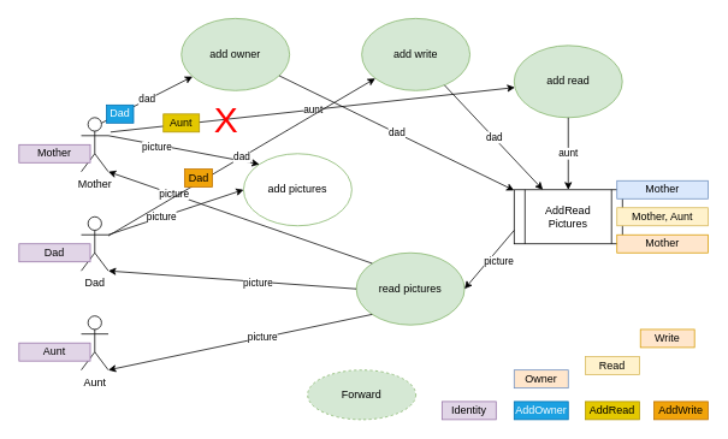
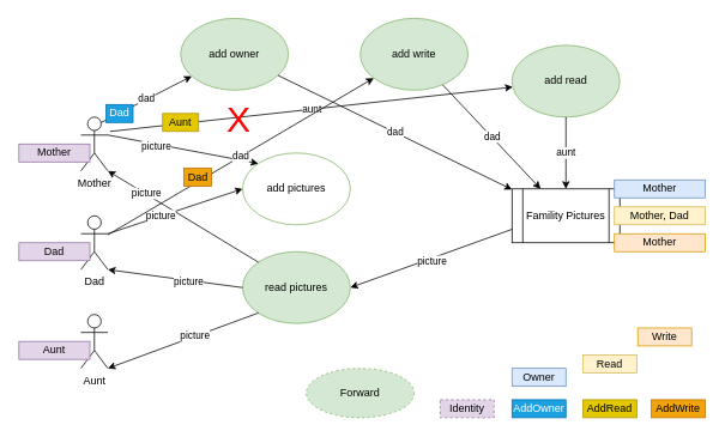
  <mxCell id="0" />
  <mxCell id="1" parent="0" />
  <mxCell id="2" value="Dad" style="shape=umlActor;verticalLabelPosition=bottom;verticalAlign=top;html=1;outlineConnect=0;" parent="1" vertex="1"><mxGeometry x="89" y="240" width="30" height="60" as="geometry" /></mxCell>
- <mxCell id="3" value="AddRead Pictures" style="shape=process;whiteSpace=wrap;html=1;backgroundOutline=1;" parent="1" vertex="1"><mxGeometry x="569" y="210" width="120" height="60" as="geometry" /></mxCell>
+ <mxCell id="3" value="Famility Pictures" style="shape=process;whiteSpace=wrap;html=1;backgroundOutline=1;" parent="1" vertex="1"><mxGeometry x="569" y="210" width="120" height="60" as="geometry" /></mxCell>
  <mxCell id="4" value="Mother" style="shape=umlActor;verticalLabelPosition=bottom;verticalAlign=top;html=1;outlineConnect=0;" parent="1" vertex="1"><mxGeometry x="89" y="130" width="30" height="60" as="geometry" /></mxCell>
  <mxCell id="5" value="add pictures" style="ellipse;whiteSpace=wrap;html=1;fillColor=#ffffff;strokeColor=#82b366;" parent="1" vertex="1"><mxGeometry x="269" y="170" width="120" height="80" as="geometry" /></mxCell>
- <mxCell id="6" value="read pictures" style="ellipse;whiteSpace=wrap;html=1;fillColor=#d5e8d4;strokeColor=#82b366;" parent="1" vertex="1"><mxGeometry x="394" y="280" width="120" height="80" as="geometry" /></mxCell>
+ <mxCell id="6" value="read pictures" style="ellipse;whiteSpace=wrap;html=1;fillColor=#d5e8d4;strokeColor=#82b366;" parent="1" vertex="1"><mxGeometry x="269" y="280" width="120" height="80" as="geometry" /></mxCell>
  <mxCell id="7" value="Mother" style="rounded=0;whiteSpace=wrap;html=1;align=center;fillColor=#e1d5e7;strokeColor=#9673a6;" parent="1" vertex="1"><mxGeometry x="20" y="160" width="79" height="20" as="geometry" /></mxCell>
  <mxCell id="8" value="Dad" style="rounded=0;whiteSpace=wrap;html=1;align=center;fillColor=#e1d5e7;strokeColor=#9673a6;" parent="1" vertex="1"><mxGeometry x="20" y="270" width="79" height="20" as="geometry" /></mxCell>
  <mxCell id="9" value="Aunt" style="shape=umlActor;verticalLabelPosition=bottom;verticalAlign=top;html=1;outlineConnect=0;" parent="1" vertex="1"><mxGeometry x="89" y="350" width="30" height="60" as="geometry" /></mxCell>
  <mxCell id="10" value="Aunt" style="rounded=0;whiteSpace=wrap;html=1;align=center;fillColor=#e1d5e7;strokeColor=#9673a6;" parent="1" vertex="1"><mxGeometry x="20" y="380" width="79" height="20" as="geometry" /></mxCell>
  <mxCell id="11" value="" style="endArrow=classic;html=1;entryX=1;entryY=1;entryDx=0;entryDy=0;entryPerimeter=0;exitX=0;exitY=0;exitDx=0;exitDy=0;" parent="1" source="6" target="4" edge="1"><mxGeometry width="50" height="50" relative="1" as="geometry"><mxPoint x="209" y="100" as="sourcePoint" /><mxPoint x="469" y="400" as="targetPoint" /></mxGeometry></mxCell>
  <mxCell id="12" value="picture" style="edgeLabel;html=1;align=center;verticalAlign=middle;resizable=0;points=[];" parent="11" vertex="1" connectable="0"><mxGeometry x="0.503" y="-1" relative="1" as="geometry"><mxPoint as="offset" /></mxGeometry></mxCell>
  <mxCell id="13" value="" style="endArrow=classic;html=1;exitX=0;exitY=0.5;exitDx=0;exitDy=0;entryX=1;entryY=1;entryDx=0;entryDy=0;entryPerimeter=0;" parent="1" source="6" target="2" edge="1"><mxGeometry width="50" height="50" relative="1" as="geometry"><mxPoint x="119" y="150" as="sourcePoint" /><mxPoint x="189" y="200" as="targetPoint" /></mxGeometry></mxCell>
  <mxCell id="14" value="picture" style="edgeLabel;html=1;align=center;verticalAlign=middle;resizable=0;points=[];" parent="13" vertex="1" connectable="0"><mxGeometry x="-0.199" y="1" relative="1" as="geometry"><mxPoint as="offset" /></mxGeometry></mxCell>
  <mxCell id="15" value="" style="endArrow=classic;html=1;exitX=0;exitY=0.75;exitDx=0;exitDy=0;entryX=1;entryY=0.5;entryDx=0;entryDy=0;" parent="1" source="3" target="6" edge="1"><mxGeometry width="50" height="50" relative="1" as="geometry"><mxPoint x="296.574" y="218.284" as="sourcePoint" /><mxPoint x="119" y="260" as="targetPoint" /></mxGeometry></mxCell>
  <mxCell id="16" value="picture" style="edgeLabel;html=1;align=center;verticalAlign=middle;resizable=0;points=[];" parent="15" vertex="1" connectable="0"><mxGeometry x="0.118" y="4" relative="1" as="geometry"><mxPoint x="10.28" y="-5.1" as="offset" /></mxGeometry></mxCell>
  <mxCell id="17" value="" style="endArrow=classic;html=1;entryX=1;entryY=1;entryDx=0;entryDy=0;exitX=0;exitY=1;exitDx=0;exitDy=0;entryPerimeter=0;" parent="1" source="6" target="9" edge="1"><mxGeometry width="50" height="50" relative="1" as="geometry"><mxPoint x="419" y="400" as="sourcePoint" /><mxPoint x="579" y="225" as="targetPoint" /></mxGeometry></mxCell>
  <mxCell id="18" value="picture" style="edgeLabel;html=1;align=center;verticalAlign=middle;resizable=0;points=[];" parent="17" vertex="1" connectable="0"><mxGeometry x="-0.161" y="-1" relative="1" as="geometry"><mxPoint as="offset" /></mxGeometry></mxCell>
  <mxCell id="19" value="" style="endArrow=classic;html=1;entryX=0;entryY=0;entryDx=0;entryDy=0;exitX=1;exitY=0.333;exitDx=0;exitDy=0;exitPerimeter=0;" parent="1" source="4" target="5" edge="1"><mxGeometry width="50" height="50" relative="1" as="geometry"><mxPoint x="239" y="100" as="sourcePoint" /><mxPoint x="119" y="150" as="targetPoint" /></mxGeometry></mxCell>
  <mxCell id="20" value="picture" style="edgeLabel;html=1;align=center;verticalAlign=middle;resizable=0;points=[];" parent="19" vertex="1" connectable="0"><mxGeometry x="-0.354" y="-2" relative="1" as="geometry"><mxPoint as="offset" /></mxGeometry></mxCell>
  <mxCell id="21" value="" style="endArrow=classic;html=1;exitX=1;exitY=0.333;exitDx=0;exitDy=0;entryX=0;entryY=0.5;entryDx=0;entryDy=0;exitPerimeter=0;" parent="1" source="2" target="5" edge="1"><mxGeometry width="50" height="50" relative="1" as="geometry"><mxPoint x="279" y="260" as="sourcePoint" /><mxPoint x="119" y="300" as="targetPoint" /></mxGeometry></mxCell>
  <mxCell id="22" value="picture" style="edgeLabel;html=1;align=center;verticalAlign=middle;resizable=0;points=[];" parent="21" vertex="1" connectable="0"><mxGeometry x="-0.222" y="1" relative="1" as="geometry"><mxPoint as="offset" /></mxGeometry></mxCell>
  <mxCell id="23" value="Forward" style="ellipse;whiteSpace=wrap;html=1;fillColor=#d5e8d4;strokeColor=#82b366;dashed=1;" parent="1" vertex="1"><mxGeometry x="340" y="410" width="120" height="55" as="geometry" /></mxCell>
- <mxCell id="24" value="Identity" style="rounded=0;whiteSpace=wrap;html=1;align=center;fillColor=#e1d5e7;strokeColor=#9673a6;" parent="1" vertex="1"><mxGeometry x="489" y="445" width="60" height="20" as="geometry" /></mxCell>
- <mxCell id="25" value="Owner" style="rounded=0;whiteSpace=wrap;html=1;align=center;fillColor=#ffe6cc;strokeColor=#6c8ebf;" parent="1" vertex="1"><mxGeometry x="569" y="410" width="60" height="20" as="geometry" /></mxCell>
+ <mxCell id="24" value="Identity" style="rounded=0;whiteSpace=wrap;html=1;align=center;fillColor=#e1d5e7;strokeColor=#9673a6;dashed=1;" parent="1" vertex="1"><mxGeometry x="489" y="445" width="60" height="20" as="geometry" /></mxCell>
+ <mxCell id="25" value="Owner" style="rounded=0;whiteSpace=wrap;html=1;align=center;fillColor=#dae8fc;strokeColor=#6c8ebf;" parent="1" vertex="1"><mxGeometry x="569" y="410" width="60" height="20" as="geometry" /></mxCell>
  <mxCell id="26" value="Read" style="rounded=0;whiteSpace=wrap;html=1;align=center;fillColor=#fff2cc;strokeColor=#d6b656;" parent="1" vertex="1"><mxGeometry x="648" y="395" width="60" height="20" as="geometry" /></mxCell>
  <mxCell id="27" value="Write" style="rounded=0;whiteSpace=wrap;html=1;align=center;fillColor=#ffe6cc;strokeColor=#d79b00;" parent="1" vertex="1"><mxGeometry x="709" y="365" width="60" height="20" as="geometry" /></mxCell>
  <mxCell id="28" value="Mother" style="rounded=0;whiteSpace=wrap;html=1;align=center;fillColor=#dae8fc;strokeColor=#6c8ebf;" parent="1" vertex="1"><mxGeometry x="683" y="200" width="101" height="20" as="geometry" /></mxCell>
- <mxCell id="29" value="Mother, Aunt" style="rounded=0;whiteSpace=wrap;html=1;align=center;fillColor=#fff2cc;strokeColor=#d6b656;" parent="1" vertex="1"><mxGeometry x="683" y="230" width="101" height="20" as="geometry" /></mxCell>
+ <mxCell id="29" value="Mother, Dad" style="rounded=0;whiteSpace=wrap;html=1;align=center;fillColor=#fff2cc;strokeColor=#d6b656;" parent="1" vertex="1"><mxGeometry x="683" y="230" width="101" height="20" as="geometry" /></mxCell>
  <mxCell id="30" value="Mother" style="rounded=0;whiteSpace=wrap;html=1;align=center;fillColor=#ffe6cc;strokeColor=#d79b00;" parent="1" vertex="1"><mxGeometry x="683" y="260" width="101" height="20" as="geometry" /></mxCell>
  <mxCell id="31" value="AddOwner" style="rounded=0;whiteSpace=wrap;html=1;align=center;fillColor=#1ba1e2;strokeColor=#006EAF;fontColor=#ffffff;" parent="1" vertex="1"><mxGeometry x="569" y="445" width="60" height="20" as="geometry" /></mxCell>
  <mxCell id="32" value="AddRead" style="rounded=0;whiteSpace=wrap;html=1;align=center;fillColor=#e3c800;strokeColor=#B09500;fontColor=#000000;" parent="1" vertex="1"><mxGeometry x="648" y="445" width="60" height="20" as="geometry" /></mxCell>
  <mxCell id="33" value="AddWrite" style="rounded=0;whiteSpace=wrap;html=1;align=center;fillColor=#f0a30a;strokeColor=#BD7000;fontColor=#000000;" parent="1" vertex="1"><mxGeometry x="724" y="445" width="60" height="20" as="geometry" /></mxCell>
  <mxCell id="34" value="add owner" style="ellipse;whiteSpace=wrap;html=1;fillColor=#d5e8d4;strokeColor=#82b366;" parent="1" vertex="1"><mxGeometry x="200" width="120" height="80" as="geometry" y="20" /></mxCell>
  <mxCell id="35" value="dad" style="endArrow=classic;html=1;exitX=0.75;exitY=0.1;exitDx=0;exitDy=0;exitPerimeter=0;" parent="1" source="4" target="34" edge="1"><mxGeometry width="50" height="50" relative="1" as="geometry"><mxPoint x="129" y="160" as="sourcePoint" /><mxPoint x="296.574" y="191.716" as="targetPoint" /></mxGeometry></mxCell>
  <mxCell id="36" value="dad" style="endArrow=classic;html=1;" parent="1" source="34" target="3" edge="1"><mxGeometry width="50" height="50" relative="1" as="geometry"><mxPoint x="121.5" y="146" as="sourcePoint" /><mxPoint x="404.736" y="57.068" as="targetPoint" /></mxGeometry></mxCell>
  <mxCell id="37" value="add read" style="ellipse;whiteSpace=wrap;html=1;fillColor=#d5e8d4;strokeColor=#82b366;" parent="1" vertex="1"><mxGeometry x="569" y="50" width="120" height="80" as="geometry" /></mxCell>
  <mxCell id="38" value="aunt" style="endArrow=classic;html=1;exitX=0.75;exitY=0.1;exitDx=0;exitDy=0;exitPerimeter=0;" parent="1" target="37" edge="1"><mxGeometry width="50" height="50" relative="1" as="geometry"><mxPoint x="121.5" y="146" as="sourcePoint" /><mxPoint x="404.736" y="57.068" as="targetPoint" /></mxGeometry></mxCell>
  <mxCell id="39" value="aunt" style="endArrow=classic;html=1;" parent="1" source="37" target="3" edge="1"><mxGeometry width="50" height="50" relative="1" as="geometry"><mxPoint x="131.5" y="156" as="sourcePoint" /><mxPoint x="552" y="366" as="targetPoint" /></mxGeometry></mxCell>
  <mxCell id="40" value="add write" style="ellipse;whiteSpace=wrap;html=1;fillColor=#d5e8d4;strokeColor=#82b366;" parent="1" vertex="1"><mxGeometry x="400" width="120" height="80" as="geometry" y="20" /></mxCell>
  <mxCell id="41" value="dad" style="endArrow=classic;html=1;" parent="1" source="2" target="40" edge="1"><mxGeometry width="50" height="50" relative="1" as="geometry"><mxPoint x="121.5" y="146" as="sourcePoint" /><mxPoint x="404.736" y="57.068" as="targetPoint" /></mxGeometry></mxCell>
  <mxCell id="42" value="dad" style="endArrow=classic;html=1;" parent="1" source="40" target="3" edge="1"><mxGeometry width="50" height="50" relative="1" as="geometry"><mxPoint x="129" y="282.65" as="sourcePoint" /><mxPoint x="622.002" y="369.753" as="targetPoint" /></mxGeometry></mxCell>
- <mxCell id="43" value="&lt;font color=&quot;#ff0000&quot; style=&quot;font-size: 40px&quot;&gt;X&lt;/font&gt;" style="text;html=1;strokeColor=none;fillColor=none;align=center;verticalAlign=middle;whiteSpace=wrap;rounded=0;" vertex="1" parent="1"><mxGeometry x="220" y="117" width="60" height="30" as="geometry" /></mxCell>
+ <mxCell id="43" value="&lt;font color=&quot;#ff0000&quot; style=&quot;font-size: 40px&quot;&gt;X&lt;/font&gt;" style="text;html=1;strokeColor=none;fillColor=none;align=center;verticalAlign=middle;whiteSpace=wrap;rounded=0;" vertex="1" parent="1"><mxGeometry x="235" y="117" width="60" height="30" as="geometry" /></mxCell>
  <mxCell id="44" value="Dad" style="rounded=0;whiteSpace=wrap;html=1;align=center;fillColor=#1ba1e2;strokeColor=#006EAF;fontColor=#ffffff;" vertex="1" parent="1"><mxGeometry x="117" y="116" width="30" height="20" as="geometry" /></mxCell>
  <mxCell id="45" value="Aunt" style="rounded=0;whiteSpace=wrap;html=1;align=center;fillColor=#e3c800;strokeColor=#B09500;fontColor=#000000;" vertex="1" parent="1"><mxGeometry x="180" y="126" width="40" height="20" as="geometry" /></mxCell>
  <mxCell id="46" value="Dad" style="rounded=0;whiteSpace=wrap;html=1;align=center;fillColor=#f0a30a;strokeColor=#BD7000;fontColor=#000000;" vertex="1" parent="1"><mxGeometry x="203.5" y="187" width="31" height="20" as="geometry" /></mxCell>
